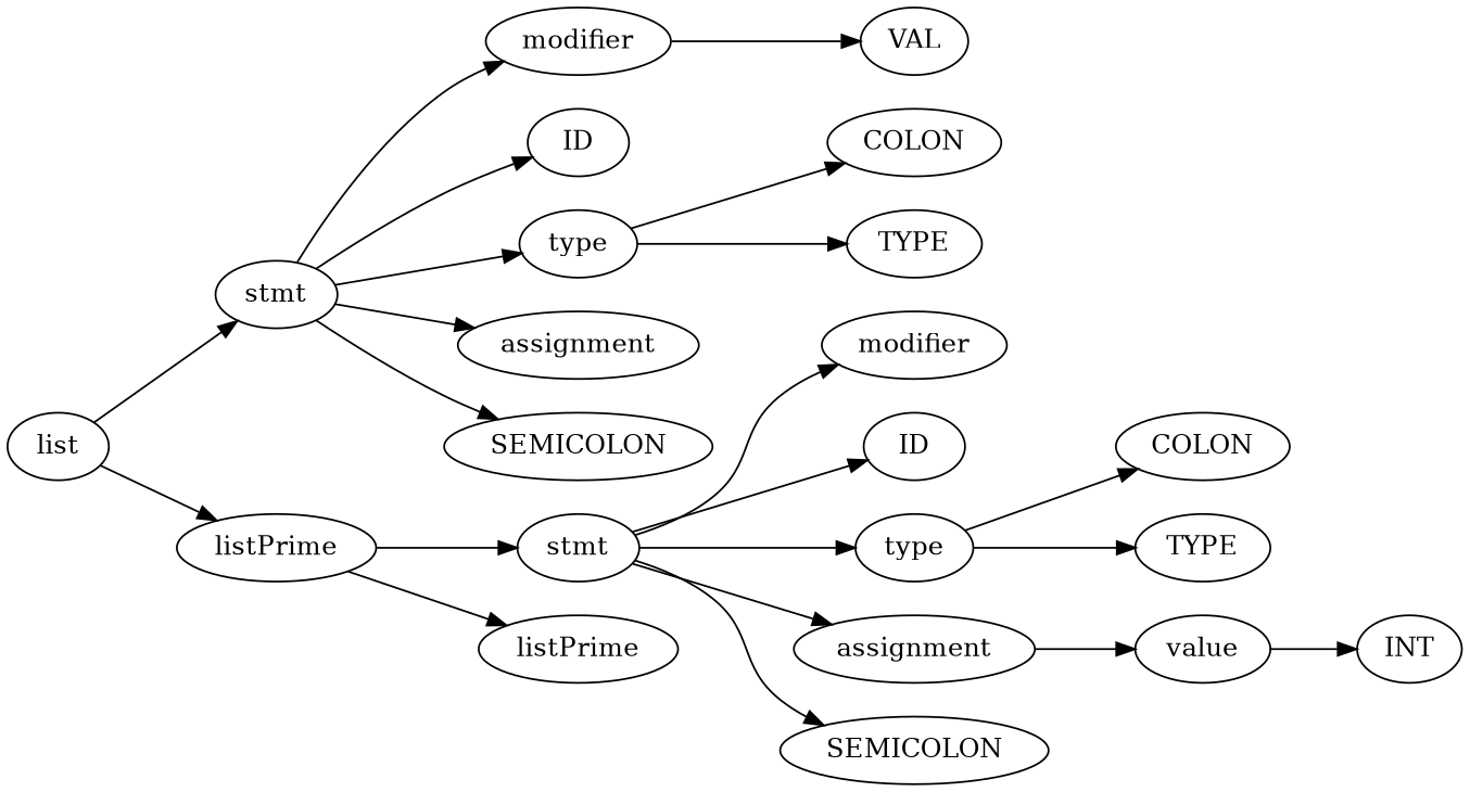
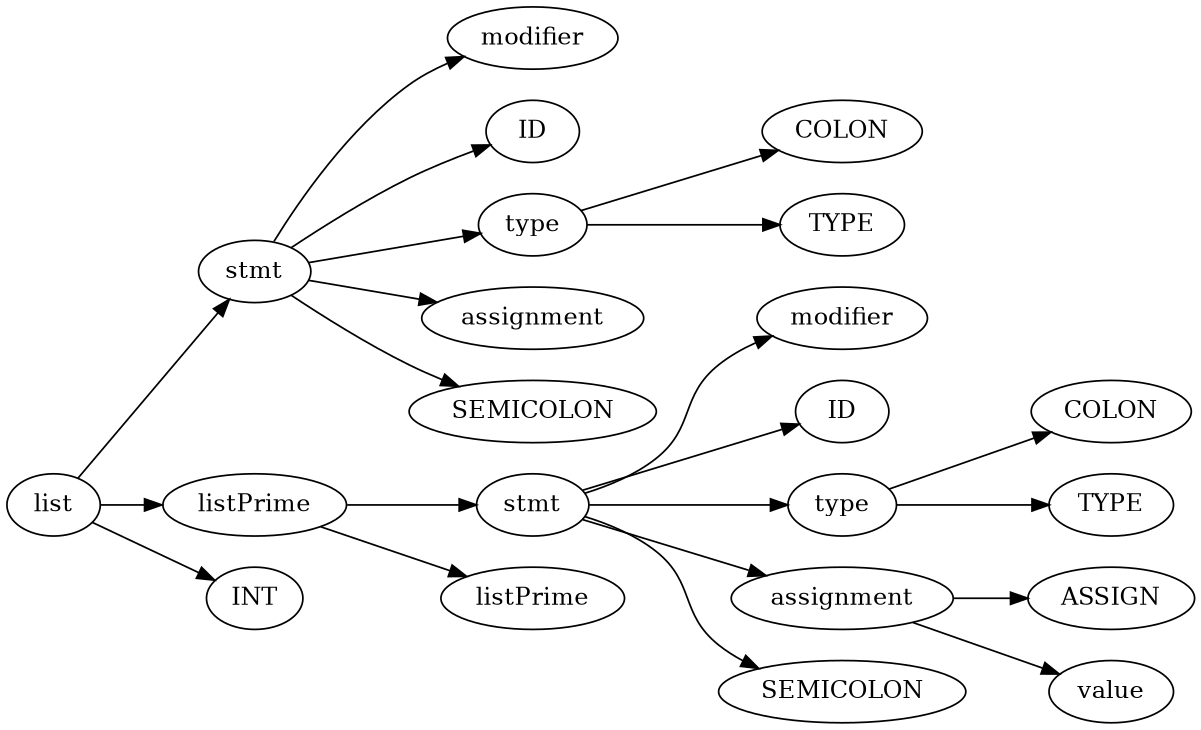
  digraph {
    rankdir=LR
    n1 [label=list]
    n2 [label=stmt]
    n3 [label=listPrime]
    n4 [label=modifier]
    n5 [label=ID]
    n6 [label=type]
    n7 [label=assignment]
    n8 [label=SEMICOLON]
    n9 [label=stmt]
    n10 [label=listPrime]
-   n11 [label=VAL]
    n12 [label=COLON]
    n13 [label=TYPE]
    n14 [label=modifier]
    n15 [label=ID]
    n16 [label=type]
    n17 [label=assignment]
    n18 [label=SEMICOLON]
    n19 [label=COLON]
    n20 [label=TYPE]
+   n21 [label=ASSIGN]
    n22 [label=value]
    n23 [label=INT]
    n1 -> n2
    n1 -> n3
    n2 -> n4
    n2 -> n5
    n2 -> n6
    n2 -> n7
    n2 -> n8
    n3 -> n9
    n3 -> n10
-   n4 -> n11
    n6 -> n12
    n6 -> n13
    n9 -> n14
    n9 -> n15
    n9 -> n16
    n9 -> n17
    n9 -> n18
    n16 -> n19
    n16 -> n20
+   n17 -> n21
    n17 -> n22
-   n22 -> n23
+   n1 -> n23
  }
